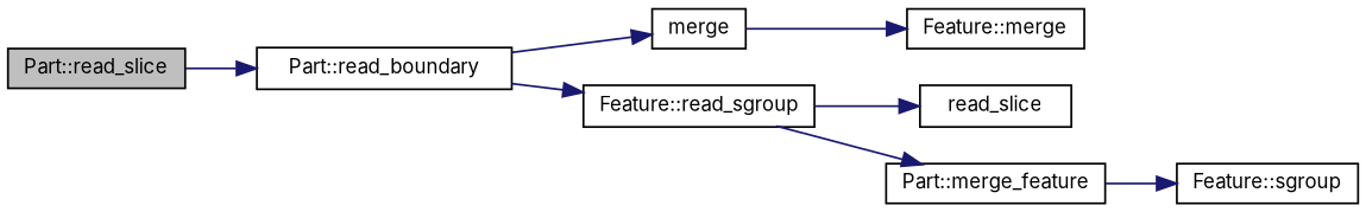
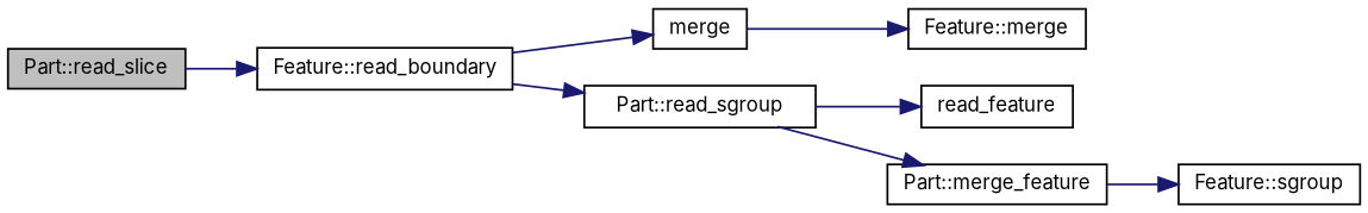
  digraph {
    fontname=Inter
    rankdir=LR
    node [color=black fillcolor=white fontname=Inter fontsize=10 shape=record style=filled]
    edge [color=midnightblue fontname=Inter fontsize=10 labelfontname=Helvetica labelfontsize=10 style=solid]
    n1 [fillcolor=grey75 fontcolor=black height=0.2 label="Part::read_slice" width=0.4]
-   n2 [height=0.2 label="Part::read_boundary" width=0.4]
+   n2 [height=0.2 label="Feature::read_boundary" width=0.4]
    n3 [height=0.2 label=merge width=0.4]
-   n4 [height=0.2 label="Feature::read_sgroup" width=0.4]
+   n4 [height=0.2 label="Part::read_sgroup" width=0.4]
    n5 [height=0.2 label="Feature::merge" width=0.4]
-   n6 [height=0.2 label=read_slice width=0.4]
+   n6 [height=0.2 label=read_feature width=0.4]
    n7 [height=0.2 label="Part::merge_feature" width=0.4]
    n8 [height=0.2 label="Feature::sgroup" width=0.4]
    n1 -> n2
    n2 -> n3
    n2 -> n4
    n3 -> n5
    n4 -> n6
    n4 -> n7
    n7 -> n8
  }
